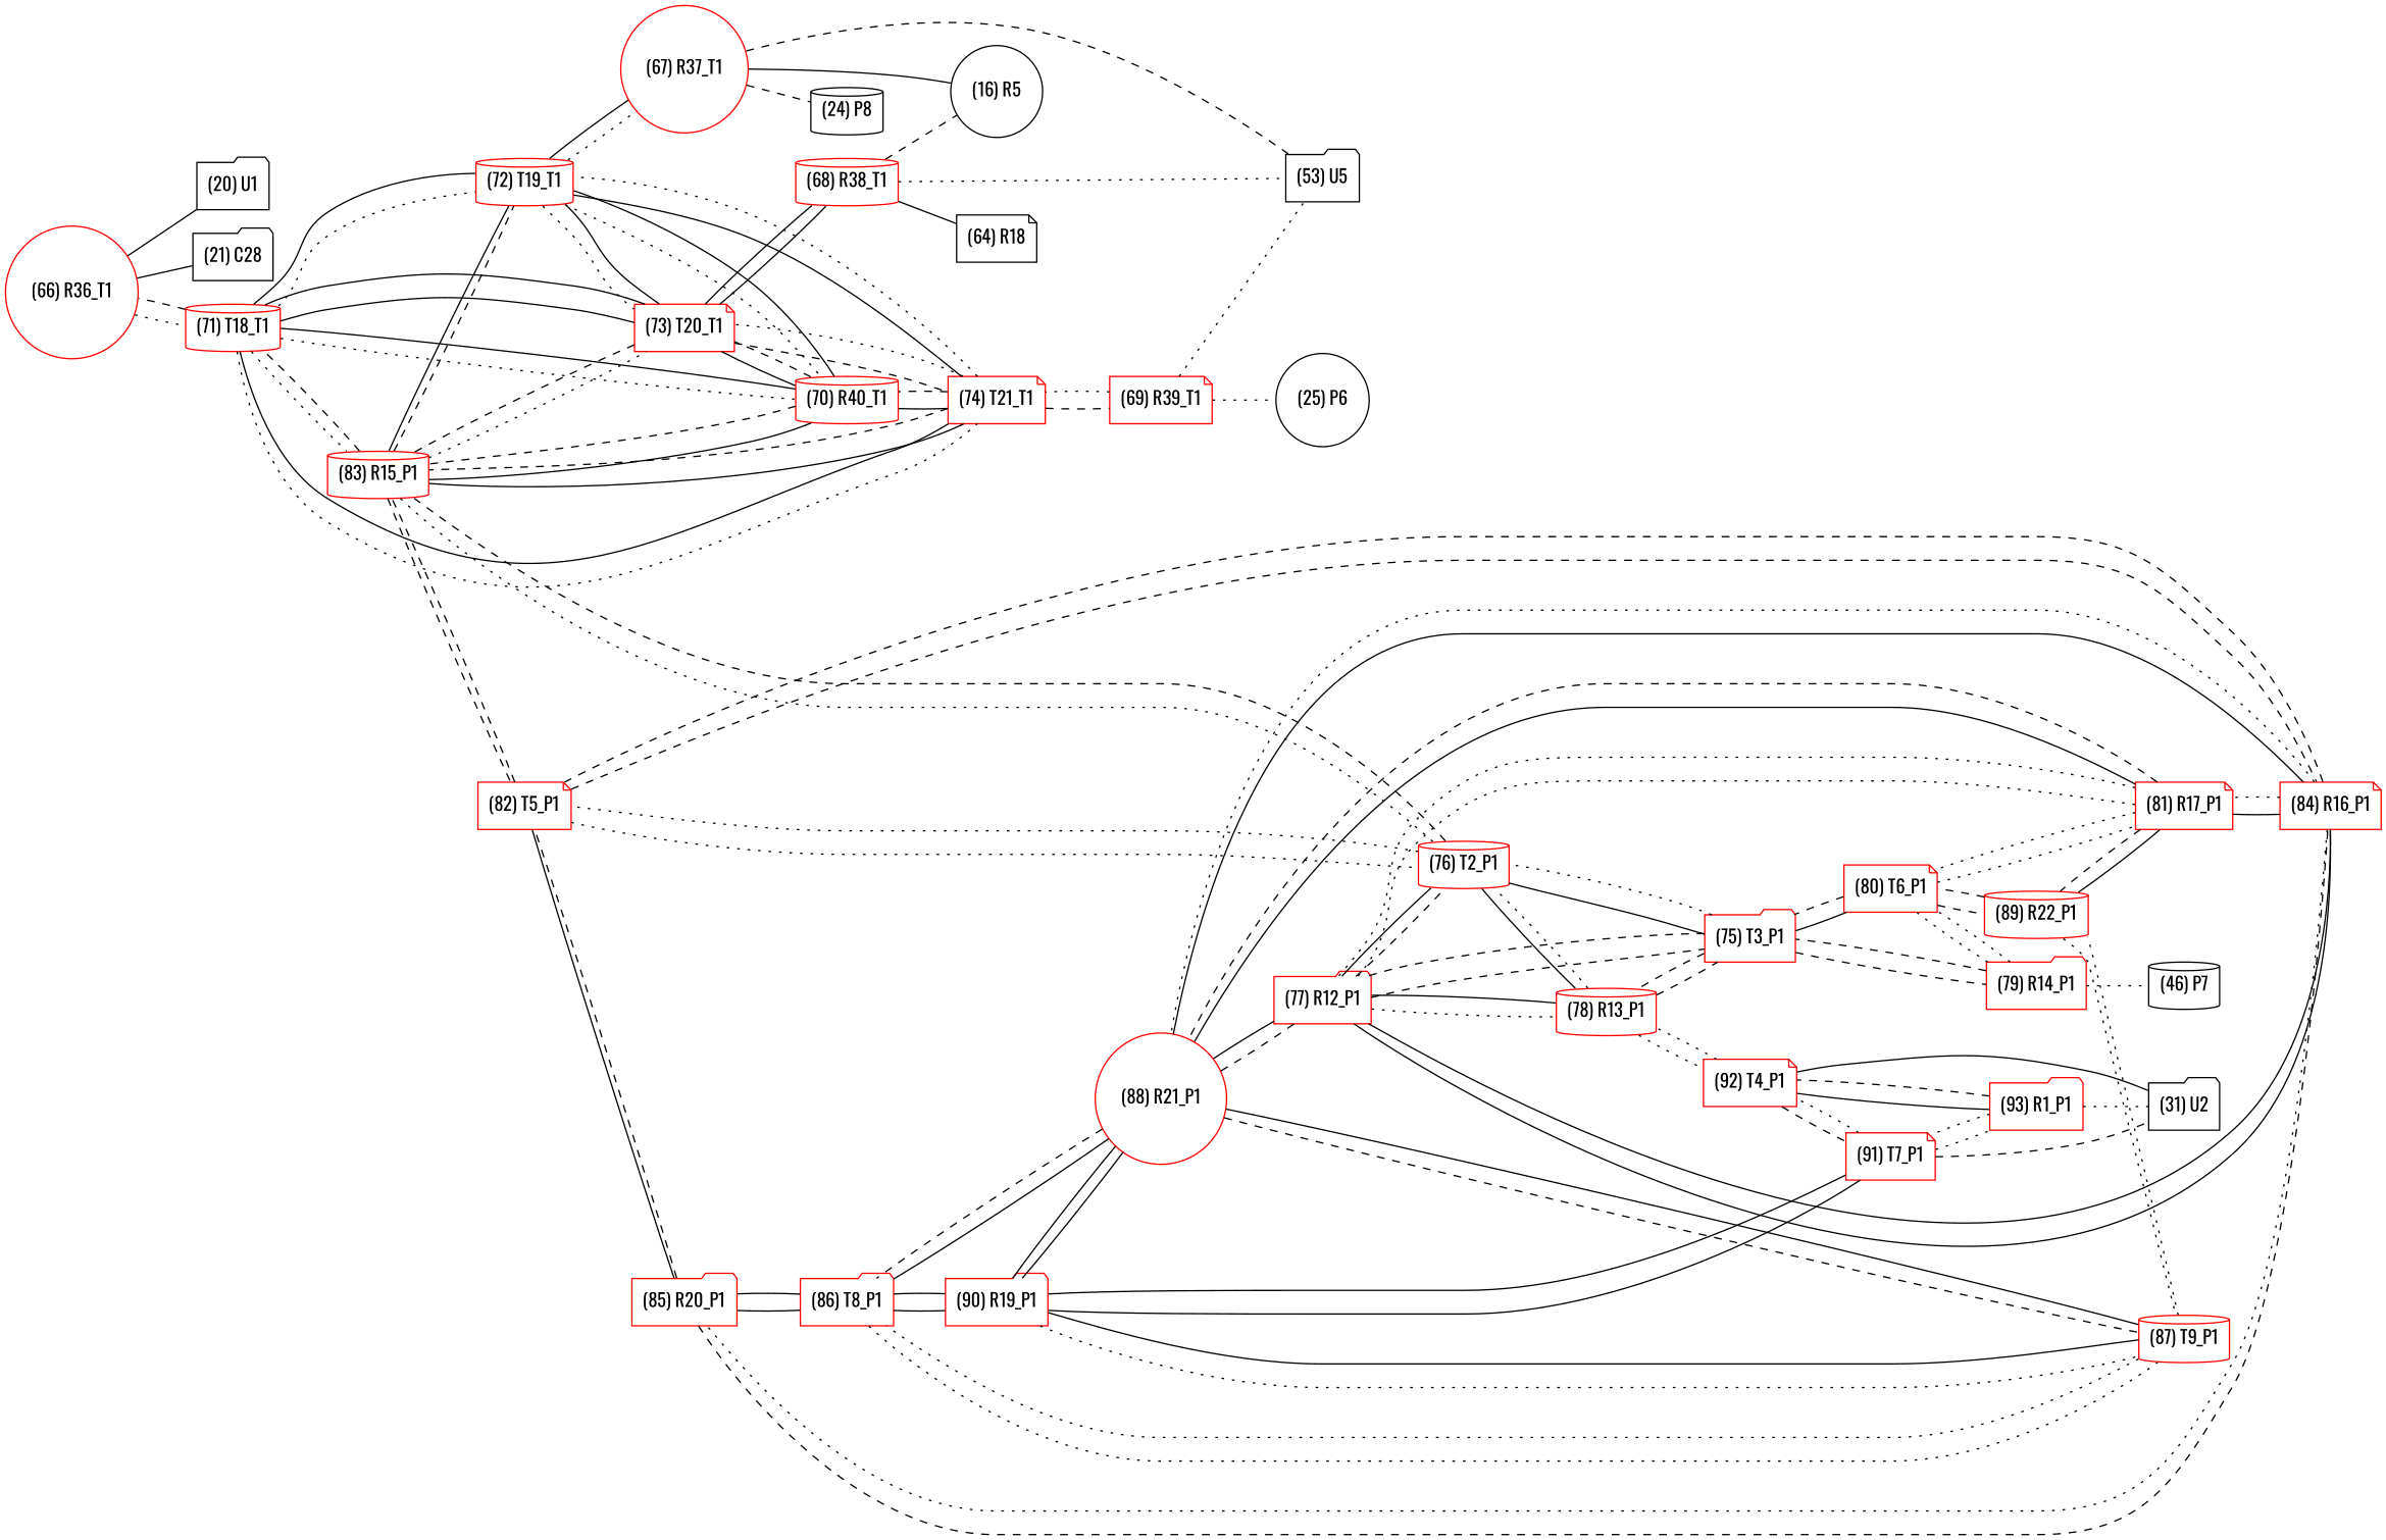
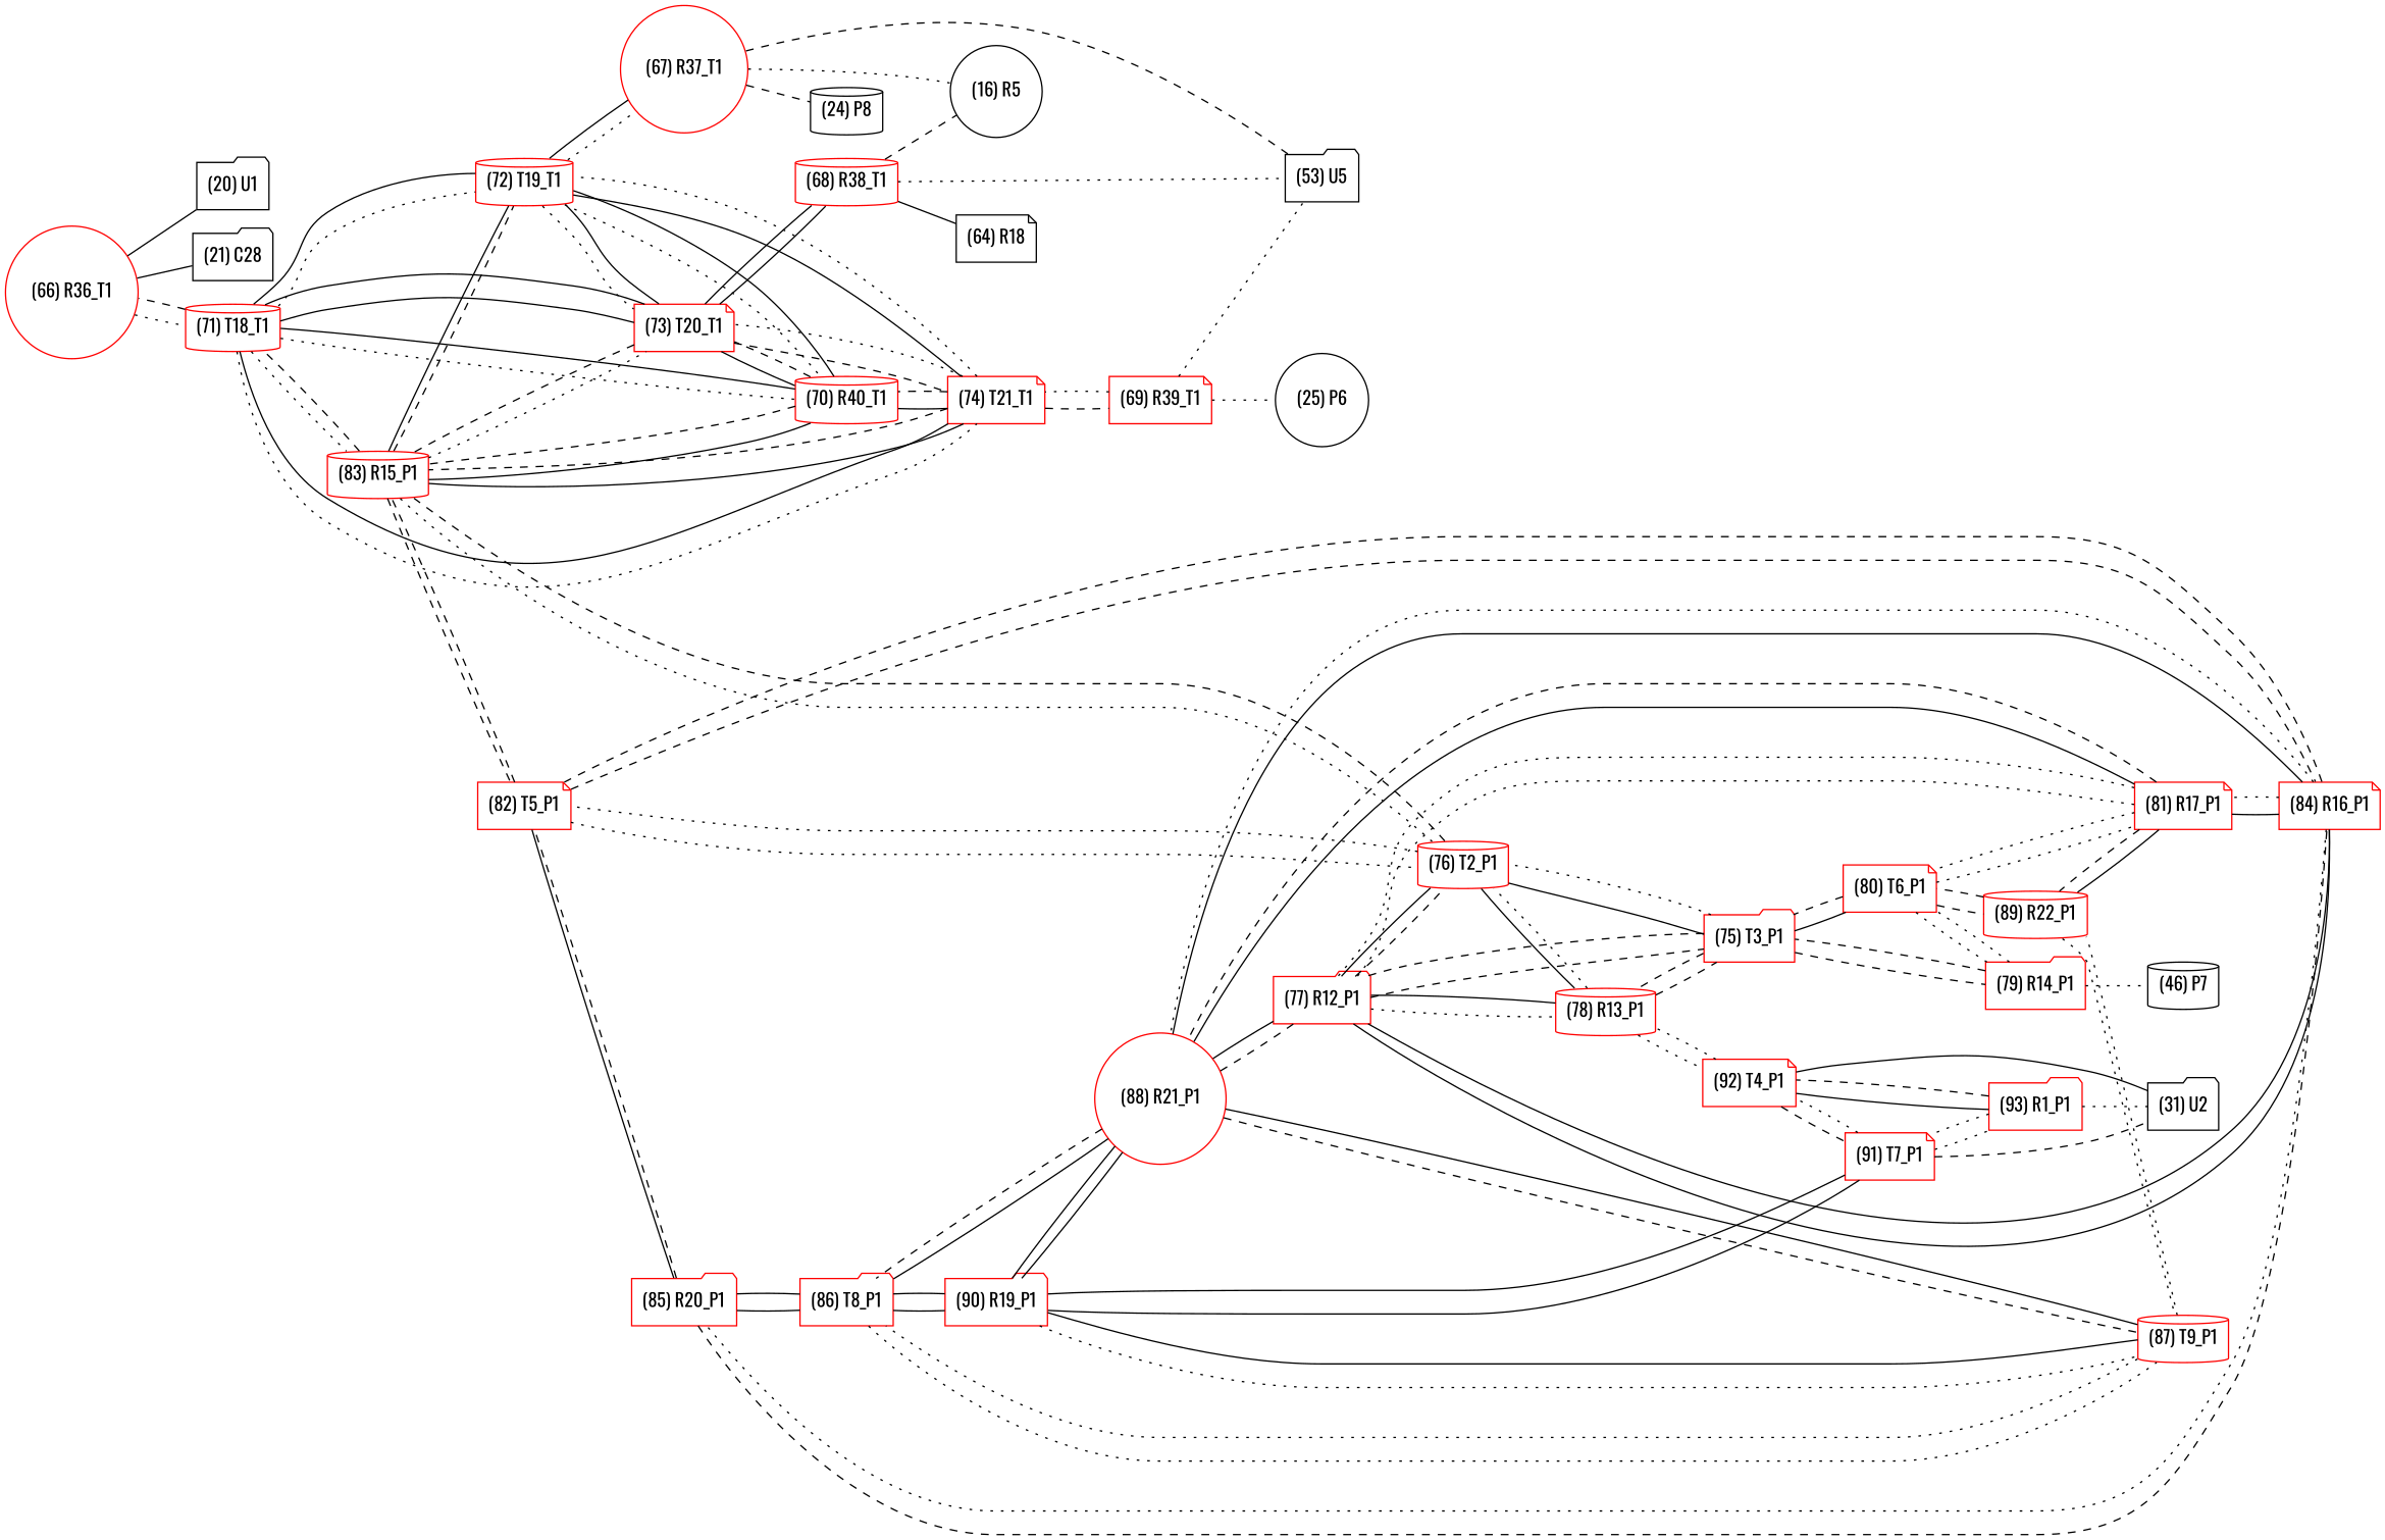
  graph {
    fontname=Oswald
    rankdir=LR
    node [color=red fontname=Oswald shape=folder]
    edge [fontname=Oswald style=solid]
    n1 [label="(66) R36_T1" shape=circle]
    n2 [label="(20) U1" color=""]
    n3 [label="(21) C28" color=""]
    n4 [label="(71) T18_T1" shape=cylinder]
    n5 [label="(72) T19_T1" shape=cylinder]
    n6 [label="(73) T20_T1" shape=note]
    n7 [label="(74) T21_T1" shape=note]
    n8 [label="(70) R40_T1" shape=cylinder]
    n9 [label="(83) R15_P1" shape=cylinder]
    n10 [label="(67) R37_T1" shape=circle]
    n11 [label="(68) R38_T1" shape=cylinder]
    n12 [label="(69) R39_T1" shape=note]
    n13 [label="(76) T2_P1" shape=cylinder]
    n14 [label="(82) T5_P1" shape=note]
    n15 [label="(16) R5" shape=circle color=""]
    n16 [label="(24) P8" shape=cylinder color=""]
    n17 [label="(53) U5" color=""]
    n18 [label="(64) R18" shape=note color=""]
    n19 [label="(25) P6" shape=circle color=""]
    n20 [label="(75) T3_P1"]
    n21 [label="(78) R13_P1" shape=cylinder]
    n22 [label="(77) R12_P1"]
    n23 [label="(84) R16_P1" shape=note]
    n24 [label="(85) R20_P1"]
    n25 [label="(79) R14_P1"]
    n26 [label="(80) T6_P1" shape=note]
    n27 [label="(46) P7" shape=cylinder color=""]
    n28 [label="(81) R17_P1" shape=note]
    n29 [label="(89) R22_P1" shape=cylinder]
    n30 [label="(92) T4_P1" shape=note]
    n31 [label="(88) R21_P1" shape=circle]
    n32 [label="(87) T9_P1" shape=cylinder]
    n33 [label="(91) T7_P1" shape=note]
    n34 [label="(93) R1_P1"]
    n35 [label="(31) U2" color=""]
    n36 [label="(86) T8_P1"]
    n37 [label="(90) R19_P1"]
    n1 -- n2
    n1 -- n3
    n1 -- n4 [style=dotted]
    n4 -- n1 [style=dashed]
    n4 -- n5 [style=dotted]
    n4 -- n6
    n4 -- n7 [style=dotted]
    n4 -- n8 [style=dotted]
    n4 -- n9 [style=dotted]
    n5 -- n4
    n5 -- n6 [style=dotted]
    n5 -- n7
    n5 -- n8 [style=dotted]
    n5 -- n9
    n5 -- n10 [style=dotted]
    n6 -- n4
    n6 -- n5
    n6 -- n7 [style=dashed]
    n6 -- n8
    n6 -- n9 [style=dashed]
    n6 -- n11
    n7 -- n4
    n7 -- n5 [style=dotted]
    n7 -- n6 [style=dotted]
    n7 -- n8 [style=dashed]
    n7 -- n9 [style=dashed]
    n7 -- n12 [style=dashed]
    n8 -- n4
    n8 -- n5
    n8 -- n6 [style=dashed]
    n8 -- n7
    n8 -- n9 [style=dashed]
    n9 -- n4 [style=dashed]
    n9 -- n5 [style=dashed]
    n9 -- n6 [style=dotted]
    n9 -- n7
    n9 -- n8
    n9 -- n13 [style=dotted]
    n9 -- n14 [style=dashed]
    n10 -- n5
-   n10 -- n15
+   n10 -- n15 [style=dotted]
    n10 -- n16 [style=dashed]
    n10 -- n17 [style=dashed]
    n11 -- n6
    n11 -- n15 [style=dashed]
    n11 -- n17 [style=dotted]
    n11 -- n18
    n12 -- n7 [style=dotted]
    n12 -- n17 [style=dotted]
    n12 -- n19 [style=dotted]
    n13 -- n9 [style=dashed]
    n13 -- n14 [style=dotted]
    n13 -- n20
    n13 -- n21
    n13 -- n22
    n14 -- n9 [style=dashed]
    n14 -- n13 [style=dotted]
    n14 -- n23 [style=dashed]
    n14 -- n24
    n20 -- n13 [style=dotted]
    n20 -- n21 [style=dashed]
    n20 -- n22 [style=dashed]
    n20 -- n25 [style=dashed]
    n20 -- n26
    n21 -- n13 [style=dotted]
    n21 -- n20 [style=dashed]
    n21 -- n22
    n21 -- n30 [style=dotted]
    n22 -- n13 [style=dashed]
    n22 -- n20 [style=dashed]
    n22 -- n21 [style=dotted]
    n22 -- n23
    n22 -- n28 [style=dotted]
    n22 -- n31
    n23 -- n14 [style=dashed]
    n23 -- n22
    n23 -- n24 [style=dotted]
    n23 -- n28 [style=dotted]
    n23 -- n31 [style=dotted]
    n24 -- n14 [style=dashed]
    n24 -- n23 [style=dashed]
    n24 -- n36
    n25 -- n20 [style=dashed]
    n25 -- n26 [style=dotted]
    n25 -- n27 [style=dotted]
    n26 -- n20 [style=dashed]
    n26 -- n25 [style=dotted]
    n26 -- n28 [style=dotted]
    n26 -- n29 [style=dashed]
    n28 -- n22 [style=dotted]
    n28 -- n23
    n28 -- n26 [style=dotted]
    n28 -- n29 [style=dashed]
    n28 -- n31 [style=dashed]
    n29 -- n26 [style=dashed]
    n29 -- n28
    n29 -- n32 [style=dotted]
    n30 -- n21 [style=dotted]
    n30 -- n33 [style=dashed]
    n30 -- n34
    n30 -- n35
    n31 -- n22 [style=dashed]
    n31 -- n23
    n31 -- n28
    n31 -- n32 [style=dashed]
    n31 -- n36 [style=dashed]
    n31 -- n37
    n32 -- n29 [style=dotted]
    n32 -- n31
    n32 -- n36 [style=dotted]
    n32 -- n37
    n33 -- n30 [style=dotted]
    n33 -- n34 [style=dotted]
    n33 -- n35 [style=dashed]
    n33 -- n37
    n34 -- n30 [style=dashed]
    n34 -- n33 [style=dotted]
    n34 -- n35 [style=dotted]
    n36 -- n24
    n36 -- n31
    n36 -- n32 [style=dotted]
    n36 -- n37
    n37 -- n31
    n37 -- n32 [style=dotted]
    n37 -- n33
    n37 -- n36
  }
